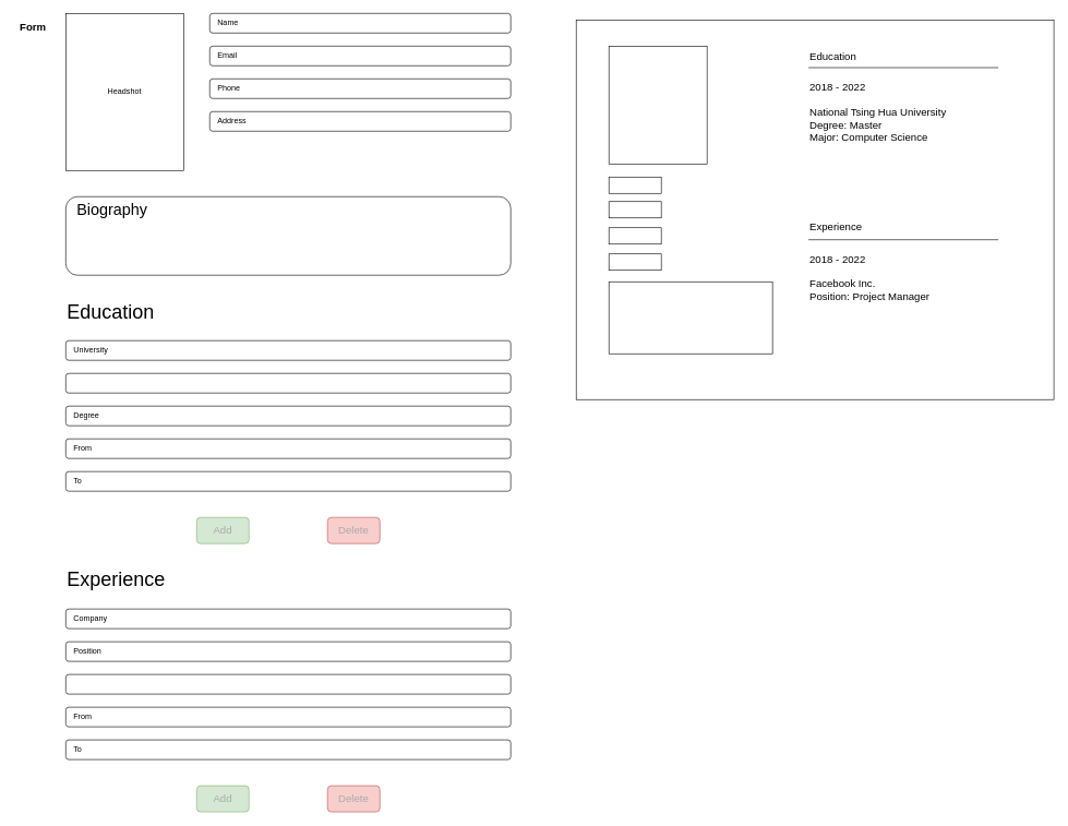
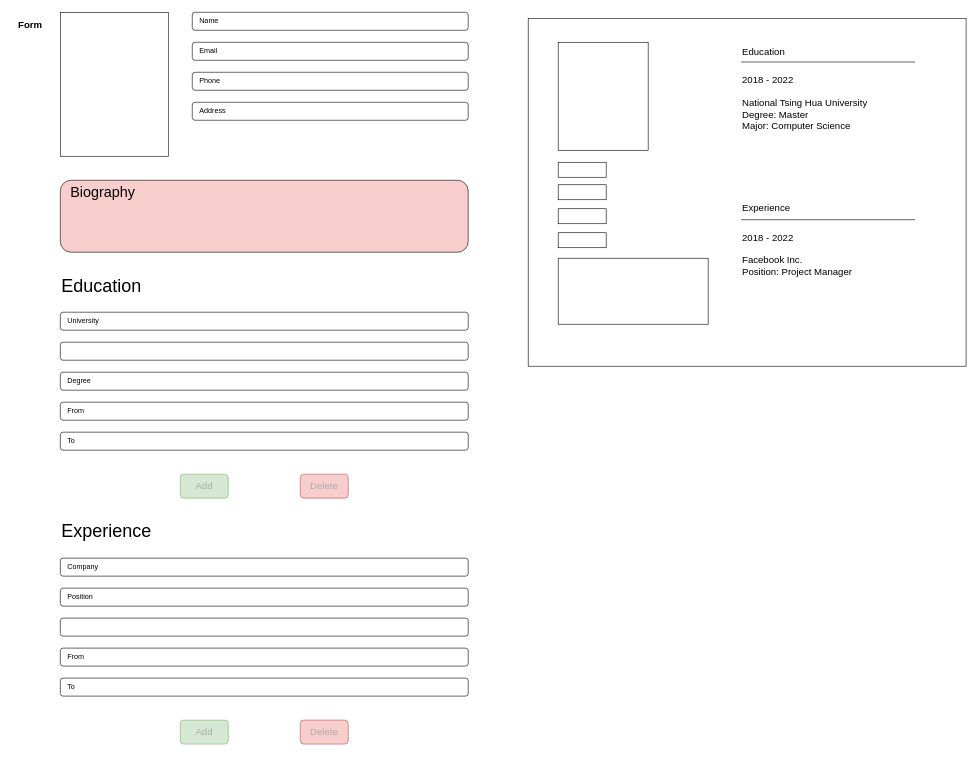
  <mxCell id="0" />
  <mxCell id="1" parent="0" />
  <mxCell id="2" value="" style="rounded=0;whiteSpace=wrap;html=1;" parent="1" vertex="1"><mxGeometry x="100" y="20" width="180" height="240" as="geometry" /></mxCell>
- <mxCell id="3" value="Headshot" style="text;html=1;strokeColor=none;fillColor=none;align=center;verticalAlign=middle;whiteSpace=wrap;rounded=0;" parent="1" vertex="1"><mxGeometry x="160" y="125" width="60" height="30" as="geometry" /></mxCell>
  <mxCell id="4" value="" style="rounded=1;whiteSpace=wrap;html=1;" parent="1" vertex="1"><mxGeometry x="320" y="20" width="460" height="30" as="geometry" /></mxCell>
  <mxCell id="5" value="Name" style="text;html=1;strokeColor=none;fillColor=none;align=left;verticalAlign=middle;whiteSpace=wrap;rounded=0;" parent="1" vertex="1"><mxGeometry x="330" y="20" width="60" height="30" as="geometry" /></mxCell>
  <mxCell id="6" value="" style="rounded=1;whiteSpace=wrap;html=1;" parent="1" vertex="1"><mxGeometry x="320" y="120" width="460" height="30" as="geometry" /></mxCell>
  <mxCell id="7" value="Phone" style="text;html=1;strokeColor=none;fillColor=none;align=left;verticalAlign=middle;whiteSpace=wrap;rounded=0;" parent="1" vertex="1"><mxGeometry x="330" y="120" width="60" height="30" as="geometry" /></mxCell>
  <mxCell id="8" value="" style="rounded=1;whiteSpace=wrap;html=1;" parent="1" vertex="1"><mxGeometry x="320" y="70" width="460" height="30" as="geometry" /></mxCell>
  <mxCell id="9" value="Email" style="text;html=1;strokeColor=none;fillColor=none;align=left;verticalAlign=middle;whiteSpace=wrap;rounded=0;" parent="1" vertex="1"><mxGeometry x="330" y="70" width="60" height="30" as="geometry" /></mxCell>
  <mxCell id="10" value="" style="rounded=1;whiteSpace=wrap;html=1;" parent="1" vertex="1"><mxGeometry x="100" y="520" width="680" height="30" as="geometry" /></mxCell>
  <mxCell id="11" value="University" style="text;html=1;strokeColor=none;fillColor=none;align=left;verticalAlign=middle;rounded=0;" parent="1" vertex="1"><mxGeometry x="110" y="520" width="90" height="30" as="geometry" /></mxCell>
  <mxCell id="12" value="&lt;font style=&quot;font-size: 30px&quot;&gt;Education&lt;/font&gt;" style="text;html=1;strokeColor=none;fillColor=none;align=left;verticalAlign=middle;whiteSpace=wrap;rounded=0;" parent="1" vertex="1"><mxGeometry x="100" y="460" width="680" height="30" as="geometry" /></mxCell>
  <mxCell id="13" value="" style="rounded=1;whiteSpace=wrap;html=1;" parent="1" vertex="1"><mxGeometry x="100" y="570" width="680" height="30" as="geometry" /></mxCell>
  <mxCell id="14" value="" style="rounded=1;whiteSpace=wrap;html=1;" parent="1" vertex="1"><mxGeometry x="100" y="670" width="680" height="30" as="geometry" /></mxCell>
  <mxCell id="15" value="From" style="text;html=1;strokeColor=none;fillColor=none;align=left;verticalAlign=middle;rounded=0;" parent="1" vertex="1"><mxGeometry x="110" y="670" width="90" height="30" as="geometry" /></mxCell>
  <mxCell id="16" value="" style="rounded=1;whiteSpace=wrap;html=1;" parent="1" vertex="1"><mxGeometry x="100" y="720" width="680" height="30" as="geometry" /></mxCell>
  <mxCell id="17" value="To" style="text;html=1;strokeColor=none;fillColor=none;align=left;verticalAlign=middle;rounded=0;" parent="1" vertex="1"><mxGeometry x="110" y="720" width="90" height="30" as="geometry" /></mxCell>
  <mxCell id="18" value="" style="rounded=1;whiteSpace=wrap;html=1;fontSize=30;fillColor=#d5e8d4;strokeColor=#82b366;" parent="1" vertex="1"><mxGeometry x="300" y="790" width="80" height="40" as="geometry" /></mxCell>
  <mxCell id="19" value="Add" style="text;html=1;align=center;verticalAlign=middle;whiteSpace=wrap;rounded=0;fontSize=16;fontColor=#aaaaaa;" parent="1" vertex="1"><mxGeometry x="310" y="795" width="60" height="30" as="geometry" /></mxCell>
  <mxCell id="20" value="" style="rounded=1;whiteSpace=wrap;html=1;fontSize=30;fillColor=#f8cecc;strokeColor=#b85450;" parent="1" vertex="1"><mxGeometry x="500" y="790" width="80" height="40" as="geometry" /></mxCell>
  <mxCell id="21" value="Delete" style="text;html=1;align=center;verticalAlign=middle;whiteSpace=wrap;rounded=0;fontSize=16;fontColor=#aaaaaa;" parent="1" vertex="1"><mxGeometry x="510" y="795" width="60" height="30" as="geometry" /></mxCell>
  <mxCell id="22" value="" style="rounded=1;whiteSpace=wrap;html=1;" parent="1" vertex="1"><mxGeometry x="100" y="930" width="680" height="30" as="geometry" /></mxCell>
  <mxCell id="23" value="Company" style="text;html=1;strokeColor=none;fillColor=none;align=left;verticalAlign=middle;rounded=0;" parent="1" vertex="1"><mxGeometry x="110" y="930" width="90" height="30" as="geometry" /></mxCell>
  <mxCell id="24" value="&lt;font style=&quot;font-size: 30px&quot;&gt;Experience&lt;/font&gt;" style="text;html=1;strokeColor=none;fillColor=none;align=left;verticalAlign=middle;whiteSpace=wrap;rounded=0;" parent="1" vertex="1"><mxGeometry x="100" y="870" width="680" height="30" as="geometry" /></mxCell>
  <mxCell id="25" value="" style="rounded=1;whiteSpace=wrap;html=1;" parent="1" vertex="1"><mxGeometry x="100" y="980" width="680" height="30" as="geometry" /></mxCell>
  <mxCell id="26" value="Position" style="text;html=1;strokeColor=none;fillColor=none;align=left;verticalAlign=middle;rounded=0;" parent="1" vertex="1"><mxGeometry x="110" y="980" width="90" height="30" as="geometry" /></mxCell>
  <mxCell id="27" value="" style="rounded=1;whiteSpace=wrap;html=1;" parent="1" vertex="1"><mxGeometry x="100" y="1080" width="680" height="30" as="geometry" /></mxCell>
  <mxCell id="28" value="From" style="text;html=1;strokeColor=none;fillColor=none;align=left;verticalAlign=middle;rounded=0;" parent="1" vertex="1"><mxGeometry x="110" y="1080" width="90" height="30" as="geometry" /></mxCell>
  <mxCell id="29" value="" style="rounded=1;whiteSpace=wrap;html=1;" parent="1" vertex="1"><mxGeometry x="100" y="1130" width="680" height="30" as="geometry" /></mxCell>
  <mxCell id="30" value="To" style="text;html=1;strokeColor=none;fillColor=none;align=left;verticalAlign=middle;rounded=0;" parent="1" vertex="1"><mxGeometry x="110" y="1130" width="90" height="30" as="geometry" /></mxCell>
  <mxCell id="31" value="" style="rounded=1;whiteSpace=wrap;html=1;fontSize=30;fillColor=#d5e8d4;strokeColor=#82b366;" parent="1" vertex="1"><mxGeometry x="300" y="1200" width="80" height="40" as="geometry" /></mxCell>
  <mxCell id="32" value="Add" style="text;html=1;align=center;verticalAlign=middle;whiteSpace=wrap;rounded=0;fontSize=16;fontColor=#aaaaaa;" parent="1" vertex="1"><mxGeometry x="310" y="1205" width="60" height="30" as="geometry" /></mxCell>
  <mxCell id="33" value="" style="rounded=1;whiteSpace=wrap;html=1;fontSize=30;fillColor=#f8cecc;strokeColor=#b85450;" parent="1" vertex="1"><mxGeometry x="500" y="1200" width="80" height="40" as="geometry" /></mxCell>
  <mxCell id="34" value="Delete" style="text;html=1;align=center;verticalAlign=middle;whiteSpace=wrap;rounded=0;fontSize=16;fontColor=#aaaaaa;" parent="1" vertex="1"><mxGeometry x="510" y="1205" width="60" height="30" as="geometry" /></mxCell>
  <mxCell id="35" value="" style="rounded=1;whiteSpace=wrap;html=1;" parent="1" vertex="1"><mxGeometry x="100" y="1030" width="680" height="30" as="geometry" /></mxCell>
  <mxCell id="36" value="" style="rounded=1;whiteSpace=wrap;html=1;" parent="1" vertex="1"><mxGeometry x="100" y="620" width="680" height="30" as="geometry" /></mxCell>
  <mxCell id="37" value="Degree" style="text;html=1;strokeColor=none;fillColor=none;align=left;verticalAlign=middle;rounded=0;" parent="1" vertex="1"><mxGeometry x="110" y="620" width="90" height="30" as="geometry" /></mxCell>
  <mxCell id="38" value="" style="rounded=1;whiteSpace=wrap;html=1;fontSize=12;" parent="1" vertex="1"><mxGeometry x="320" y="170" width="460" height="30" as="geometry" /></mxCell>
  <mxCell id="39" value="Address" style="text;html=1;strokeColor=none;fillColor=none;align=left;verticalAlign=middle;whiteSpace=wrap;rounded=0;" parent="1" vertex="1"><mxGeometry x="330" y="170" width="60" height="30" as="geometry" /></mxCell>
- <mxCell id="40" value="&lt;div&gt;&lt;span style=&quot;font-size: 24px ; color: rgb(0 , 0 , 0)&quot;&gt;Biography&lt;/span&gt;&lt;/div&gt;" style="rounded=1;whiteSpace=wrap;html=1;fontSize=12;fontColor=#aaaaaa;align=left;horizontal=1;verticalAlign=top;labelPosition=center;verticalLabelPosition=middle;spacingLeft=15;" parent="1" vertex="1"><mxGeometry x="100" y="300" width="680" height="120" as="geometry" /></mxCell>
+ <mxCell id="40" value="&lt;div&gt;&lt;span style=&quot;font-size: 24px ; color: rgb(0 , 0 , 0)&quot;&gt;Biography&lt;/span&gt;&lt;/div&gt;" style="rounded=1;whiteSpace=wrap;html=1;fontSize=12;fontColor=#aaaaaa;align=left;horizontal=1;verticalAlign=top;labelPosition=center;verticalLabelPosition=middle;spacingLeft=15;fillColor=#f8cecc;" parent="1" vertex="1"><mxGeometry x="100" y="300" width="680" height="120" as="geometry" /></mxCell>
  <mxCell id="41" value="&lt;b&gt;&lt;font style=&quot;font-size: 16px&quot;&gt;Form&lt;/font&gt;&lt;/b&gt;" style="text;html=1;strokeColor=none;fillColor=none;align=center;verticalAlign=middle;whiteSpace=wrap;rounded=0;" vertex="1" parent="1"><mxGeometry x="20" y="25" width="60" height="30" as="geometry" /></mxCell>
  <mxCell id="42" value="" style="rounded=0;whiteSpace=wrap;html=1;fontSize=16;" vertex="1" parent="1"><mxGeometry x="880" y="30" width="730" height="580" as="geometry" /></mxCell>
  <mxCell id="43" value="" style="rounded=0;whiteSpace=wrap;html=1;fontSize=16;" vertex="1" parent="1"><mxGeometry x="930" y="70" width="150" height="180" as="geometry" /></mxCell>
  <mxCell id="44" value="" style="rounded=0;whiteSpace=wrap;html=1;fontSize=16;" vertex="1" parent="1"><mxGeometry x="930" y="270" width="80" height="25" as="geometry" /></mxCell>
  <mxCell id="45" value="" style="rounded=0;whiteSpace=wrap;html=1;fontSize=16;" vertex="1" parent="1"><mxGeometry x="930" y="307.5" width="80" height="25" as="geometry" /></mxCell>
  <mxCell id="46" value="" style="rounded=0;whiteSpace=wrap;html=1;fontSize=16;" vertex="1" parent="1"><mxGeometry x="930" y="347.5" width="80" height="25" as="geometry" /></mxCell>
  <mxCell id="47" value="" style="rounded=0;whiteSpace=wrap;html=1;fontSize=16;" vertex="1" parent="1"><mxGeometry x="930" y="387.5" width="80" height="25" as="geometry" /></mxCell>
  <mxCell id="48" value="" style="rounded=0;whiteSpace=wrap;html=1;fontSize=16;" vertex="1" parent="1"><mxGeometry x="930" y="430" width="250" height="110" as="geometry" /></mxCell>
  <mxCell id="49" value="Education" style="text;html=1;strokeColor=none;fillColor=none;align=left;verticalAlign=middle;whiteSpace=wrap;rounded=0;fontSize=16;" vertex="1" parent="1"><mxGeometry x="1235" y="70" width="60" height="30" as="geometry" /></mxCell>
  <mxCell id="50" value="Experience" style="text;html=1;strokeColor=none;fillColor=none;align=left;verticalAlign=middle;whiteSpace=wrap;rounded=0;fontSize=16;" vertex="1" parent="1"><mxGeometry x="1235" y="330" width="60" height="30" as="geometry" /></mxCell>
  <mxCell id="51" value="2018 - 2022&amp;nbsp;&lt;br&gt;&lt;br&gt;National Tsing Hua University&lt;br&gt;Degree: Master&lt;br&gt;Major: Computer Science" style="text;html=1;strokeColor=none;fillColor=none;align=left;verticalAlign=top;whiteSpace=wrap;rounded=0;fontSize=16;" vertex="1" parent="1"><mxGeometry x="1235" y="115.88" width="350" height="111.25" as="geometry" /></mxCell>
  <mxCell id="52" value="" style="endArrow=none;html=1;rounded=0;fontSize=16;" edge="1" parent="1"><mxGeometry width="50" height="50" relative="1" as="geometry"><mxPoint x="1235" y="102.88" as="sourcePoint" /><mxPoint x="1525" y="102.88" as="targetPoint" /></mxGeometry></mxCell>
  <mxCell id="53" value="2018 - 2022&amp;nbsp;&lt;br&gt;&lt;br&gt;Facebook Inc.&lt;br&gt;Position: Project Manager" style="text;html=1;strokeColor=none;fillColor=none;align=left;verticalAlign=top;whiteSpace=wrap;rounded=0;fontSize=16;" vertex="1" parent="1"><mxGeometry x="1235" y="378.75" width="350" height="111.25" as="geometry" /></mxCell>
  <mxCell id="54" value="" style="endArrow=none;html=1;rounded=0;fontSize=16;" edge="1" parent="1"><mxGeometry width="50" height="50" relative="1" as="geometry"><mxPoint x="1235" y="365.75" as="sourcePoint" /><mxPoint x="1525" y="365.75" as="targetPoint" /></mxGeometry></mxCell>
